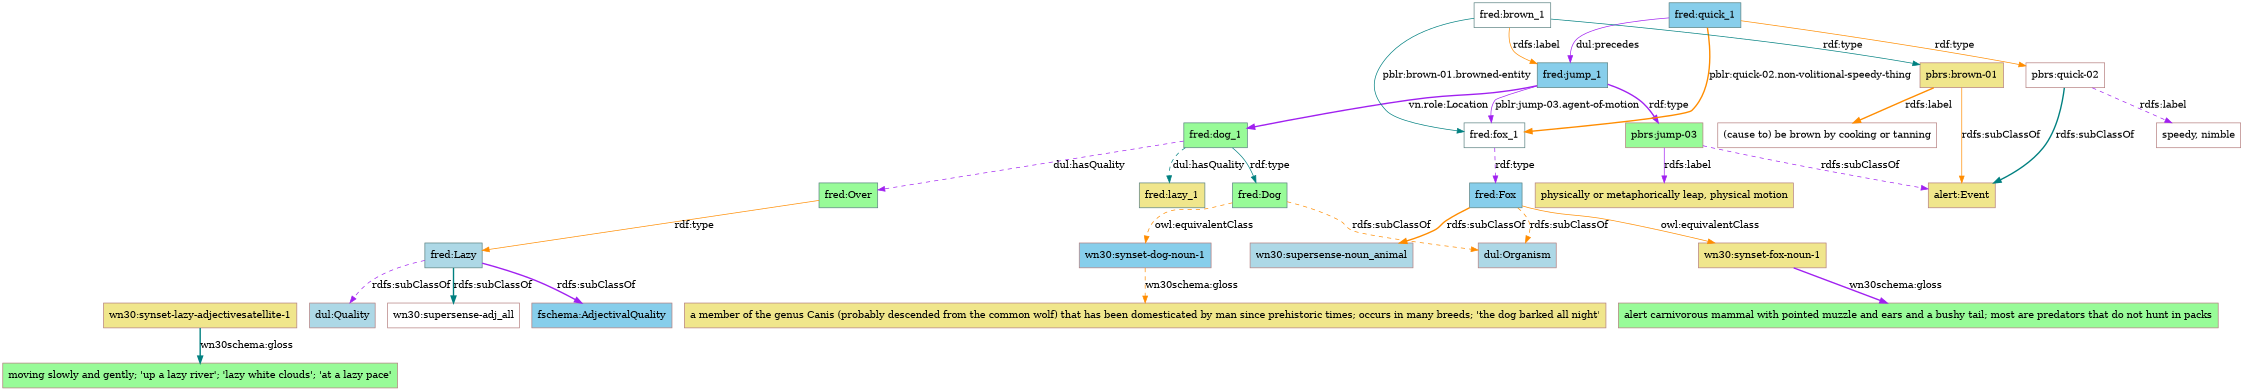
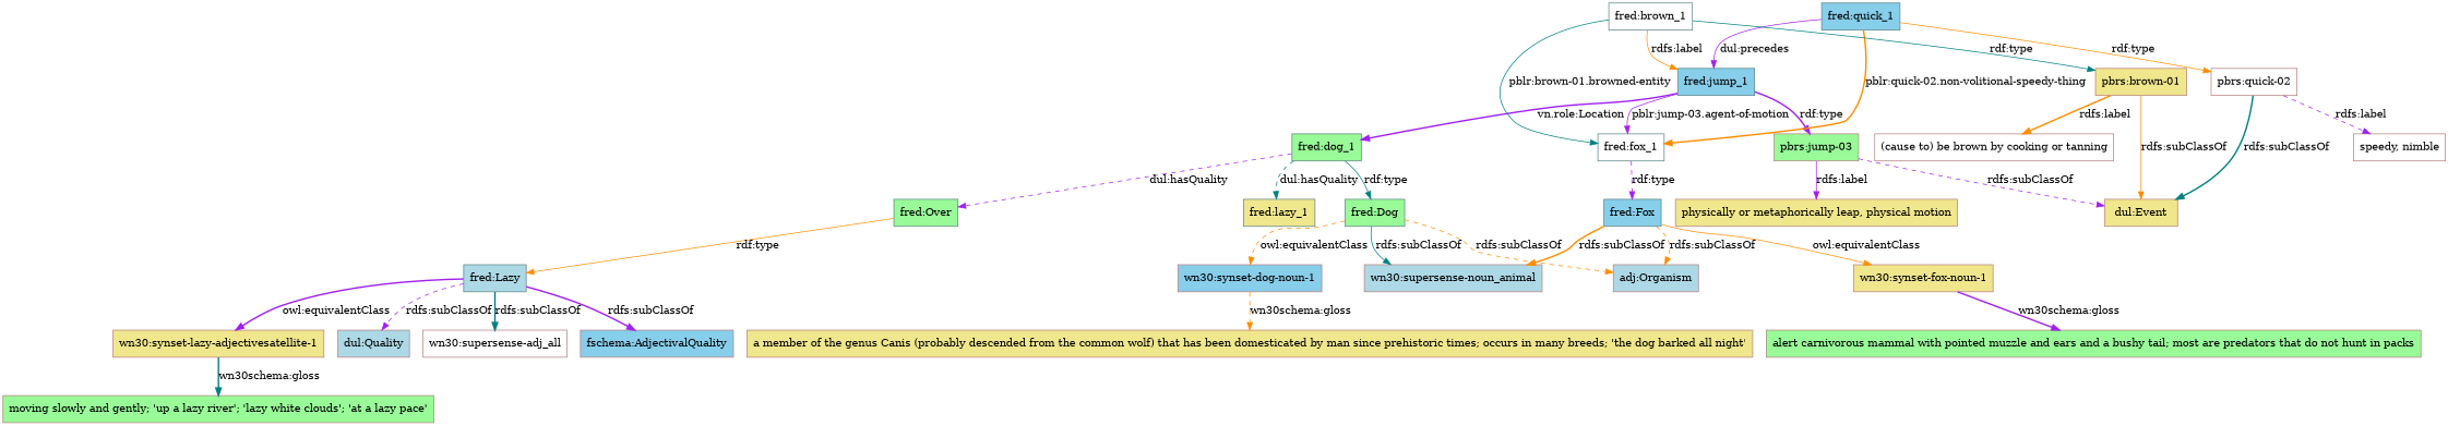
  digraph {
    node [color="1.0 0.3 0.7" fillcolor=khaki shape=box style=filled]
    edge [color=purple style=solid]
    n1 [color="0.5 0.3 0.5" label="fred:lazy_1"]
    n2 [color="0.5 0.3 0.5" fillcolor=lightblue label="fred:Lazy"]
    n3 [fillcolor=skyblue label="fschema:AdjectivalQuality"]
    n4 [label="wn30:synset-lazy-adjectivesatellite-1"]
    n5 [fillcolor=lightblue label="dul:Quality"]
    n6 [fillcolor=white label="wn30:supersense-adj_all"]
    n7 [fillcolor=palegreen label="moving slowly and gently; 'up a lazy river'; 'lazy white clouds'; 'at a lazy pace'"]
    n8 [color="0.5 0.3 0.5" fillcolor=palegreen label="fred:Dog"]
-   n9 [fillcolor=lightblue label="dul:Organism"]
+   n9 [fillcolor=lightblue label="adj:Organism"]
    n10 [fillcolor=lightblue label="wn30:supersense-noun_animal"]
    n11 [fillcolor=skyblue label="wn30:synset-dog-noun-1"]
    n12 [label="a member of the genus Canis (probably descended from the common wolf) that has been domesticated by man since prehistoric times; occurs in many breeds; 'the dog barked all night'"]
    n13 [color="0.5 0.3 0.5" fillcolor=skyblue label="fred:jump_1"]
    n14 [color="0.5 0.3 0.5" fillcolor=palegreen label="fred:dog_1"]
    n15 [fillcolor=palegreen label="pbrs:jump-03"]
    n16 [color="0.5 0.3 0.5" fillcolor=white label="fred:fox_1"]
    n17 [color="0.5 0.3 0.5" fillcolor=palegreen label="fred:Over"]
-   n18 [label="alert:Event"]
+   n18 [label="dul:Event"]
    n19 [label="physically or metaphorically leap, physical motion"]
    n20 [color="0.5 0.3 0.5" fillcolor=skyblue label="fred:Fox"]
    n21 [label="wn30:synset-fox-noun-1"]
    n22 [fillcolor=palegreen label="alert carnivorous mammal with pointed muzzle and ears and a bushy tail; most are predators that do not hunt in packs"]
    n23 [label="pbrs:brown-01"]
    n24 [fillcolor=white label="(cause to) be brown by cooking or tanning"]
    n25 [color="0.5 0.3 0.5" fillcolor=skyblue label="fred:quick_1"]
    n26 [fillcolor=white label="pbrs:quick-02"]
    n27 [fillcolor=white label="speedy, nimble"]
    n28 [color="0.5 0.3 0.5" fillcolor=white label="fred:brown_1"]
    n2 -> n3 [label="rdfs:subClassOf" style=bold]
+   n2 -> n4 [label="owl:equivalentClass" style=bold]
    n2 -> n5 [label="rdfs:subClassOf" style=dashed]
    n2 -> n6 [color=teal label="rdfs:subClassOf" style=bold]
    n4 -> n7 [color=teal label="wn30schema:gloss" style=bold]
    n8 -> n9 [color=darkorange label="rdfs:subClassOf" style=dashed]
+   n8 -> n10 [color=teal label="rdfs:subClassOf"]
    n8 -> n11 [color=darkorange label="owl:equivalentClass" style=dashed]
    n11 -> n12 [color=darkorange label="wn30schema:gloss" style=dashed]
    n13 -> n14 [label="vn.role:Location" style=bold]
    n13 -> n15 [label="rdf:type" style=bold]
    n13 -> n16 [label="pblr:jump-03.agent-of-motion"]
    n14 -> n1 [color=teal label="dul:hasQuality" style=dashed]
    n14 -> n8 [color=teal label="rdf:type"]
    n14 -> n17 [label="dul:hasQuality" style=dashed]
    n15 -> n18 [label="rdfs:subClassOf" style=dashed]
    n15 -> n19 [label="rdfs:label"]
    n16 -> n20 [label="rdf:type" style=dashed]
    n17 -> n2 [color=darkorange label="rdf:type"]
    n20 -> n9 [color=darkorange label="rdfs:subClassOf" style=dashed]
    n20 -> n10 [color=darkorange label="rdfs:subClassOf" style=bold]
    n20 -> n21 [color=darkorange label="owl:equivalentClass"]
    n21 -> n22 [label="wn30schema:gloss" style=bold]
    n23 -> n18 [color=darkorange label="rdfs:subClassOf"]
    n23 -> n24 [color=darkorange label="rdfs:label" style=bold]
    n25 -> n13 [label="dul:precedes"]
    n25 -> n16 [color=darkorange label="pblr:quick-02.non-volitional-speedy-thing" style=bold]
    n25 -> n26 [color=darkorange label="rdf:type"]
    n26 -> n18 [color=teal label="rdfs:subClassOf" style=bold]
    n26 -> n27 [label="rdfs:label" style=dashed]
    n28 -> n13 [color=darkorange label="rdfs:label"]
    n28 -> n16 [color=teal label="pblr:brown-01.browned-entity"]
    n28 -> n23 [color=teal label="rdf:type"]
  }
